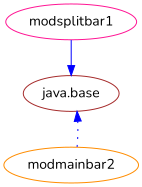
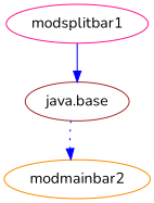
  digraph {
    fontname=Nunito
    node [fontname=Nunito shape=ellipse]
    edge [color="#0000ff" fontcolor="#0000ff" fontname=Nunito weight=16]
    n1 [color=deeppink label=modsplitbar1]
    n2 [color=brown label="java.base"]
    n3 [color=darkorange label=modmainbar2]
    n1 -> n2 [style=solid]
-   n3 -> n2 [style=dotted]
+   n2 -> n3 [style=dotted]
  }
